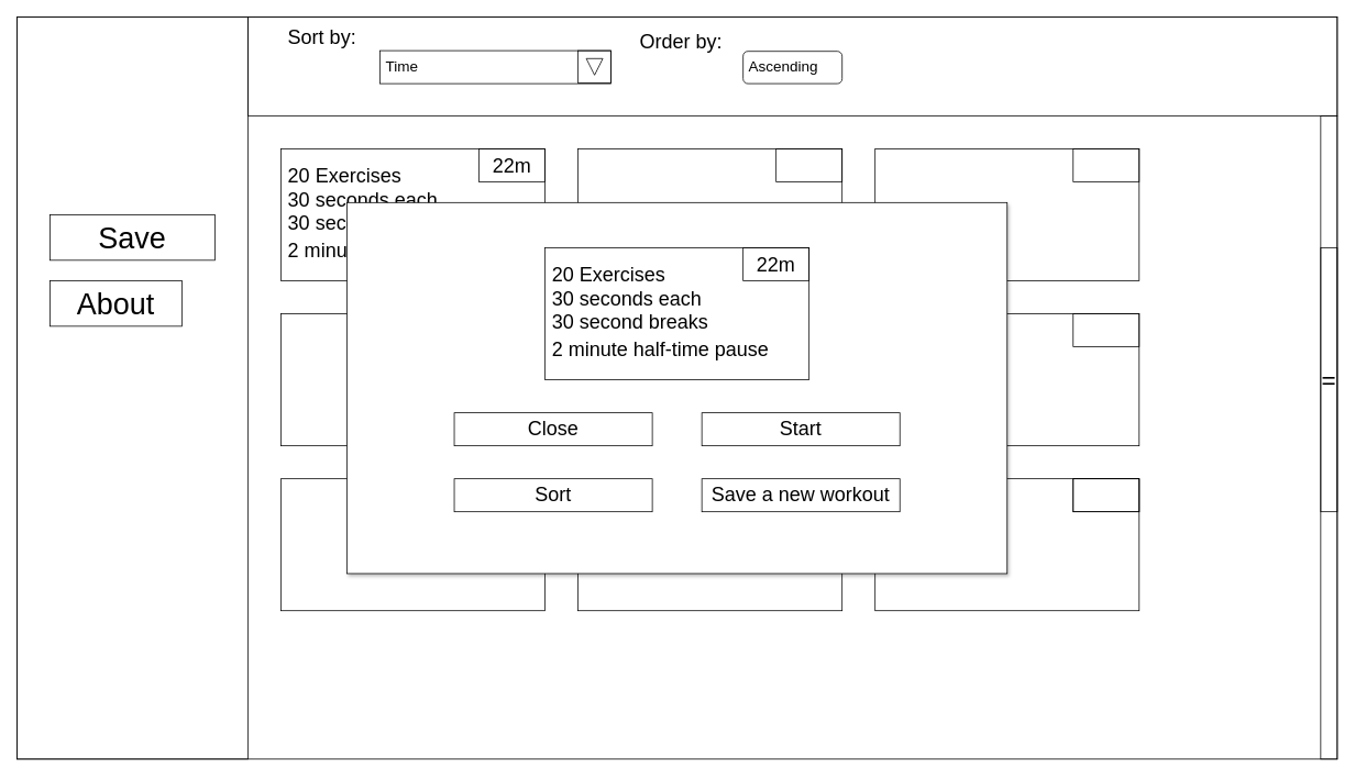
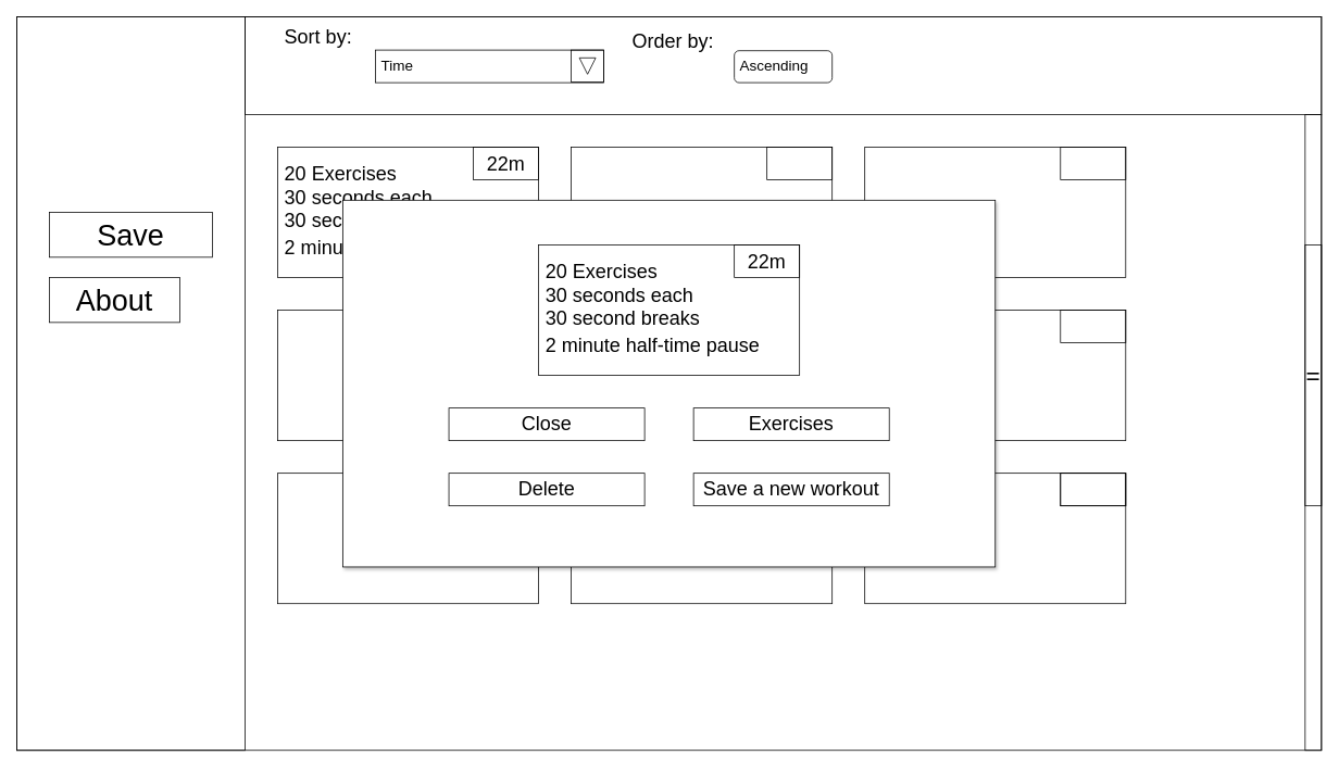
  <mxCell id="0" />
  <mxCell id="1" parent="0" />
  <mxCell id="2" value="" style="rounded=0;whiteSpace=wrap;html=1;fillColor=none;" parent="1" vertex="1"><mxGeometry width="1600" height="900" as="geometry" x="20" y="20" /></mxCell>
  <mxCell id="3" value="" style="rounded=0;whiteSpace=wrap;html=1;fillColor=none;" parent="1" vertex="1"><mxGeometry width="280" height="900" as="geometry" x="20" y="20" /></mxCell>
  <mxCell id="4" value="" style="rounded=0;whiteSpace=wrap;html=1;fillColor=none;" parent="1" vertex="1"><mxGeometry x="300" width="1320" height="120" as="geometry" y="20" /></mxCell>
  <mxCell id="5" value="" style="rounded=0;whiteSpace=wrap;html=1;fillColor=none;" parent="1" vertex="1"><mxGeometry x="1600" y="140" width="20" height="780" as="geometry" /></mxCell>
  <mxCell id="6" value="&lt;font style=&quot;font-size: 30px&quot;&gt;=&lt;/font&gt;" style="rounded=0;whiteSpace=wrap;html=1;fillColor=none;" parent="1" vertex="1"><mxGeometry x="1600" y="300" width="20" height="320" as="geometry" /></mxCell>
  <mxCell id="7" value="&lt;blockquote style=&quot;margin: 0 0 0 40px ; border: none ; padding: 0px&quot;&gt;&lt;/blockquote&gt;&lt;span style=&quot;font-size: 24px&quot;&gt;&amp;nbsp;20 Exercises&lt;/span&gt;&lt;br&gt;&lt;blockquote style=&quot;margin: 0 0 0 40px ; border: none ; padding: 0px&quot;&gt;&lt;/blockquote&gt;&lt;span style=&quot;font-size: 24px&quot;&gt;&amp;nbsp;30 seconds each&lt;/span&gt;&lt;br&gt;&lt;blockquote style=&quot;margin: 0 0 0 40px ; border: none ; padding: 0px&quot;&gt;&lt;/blockquote&gt;&lt;span style=&quot;font-size: 24px&quot;&gt;&amp;nbsp;30 second breaks&lt;/span&gt;&lt;br&gt;&lt;font style=&quot;font-size: 24px ; line-height: 150%&quot;&gt;&amp;nbsp;2 minute half-time pause&lt;/font&gt;" style="rounded=0;whiteSpace=wrap;html=1;fillColor=none;align=left;" parent="1" vertex="1"><mxGeometry x="340" y="180" width="320" height="160" as="geometry" /></mxCell>
  <mxCell id="8" value="&lt;font style=&quot;line-height: 100% ; font-size: 24px&quot;&gt;22m&lt;/font&gt;" style="rounded=0;whiteSpace=wrap;html=1;fillColor=none;" parent="1" vertex="1"><mxGeometry x="580" y="180" width="80" height="40" as="geometry" /></mxCell>
  <mxCell id="9" value="" style="group" parent="1" vertex="1" connectable="0"><mxGeometry x="700" y="180" width="320" height="160" as="geometry" /></mxCell>
  <mxCell id="10" value="&lt;blockquote style=&quot;margin: 0 0 0 40px ; border: none ; padding: 0px&quot;&gt;&lt;/blockquote&gt;" style="rounded=0;whiteSpace=wrap;html=1;fillColor=none;align=left;" parent="9" vertex="1"><mxGeometry width="320" height="160" as="geometry" /></mxCell>
  <mxCell id="11" value="" style="rounded=0;whiteSpace=wrap;html=1;fillColor=none;" parent="9" vertex="1"><mxGeometry x="240" width="80" height="40" as="geometry" /></mxCell>
  <mxCell id="12" value="" style="group" parent="1" vertex="1" connectable="0"><mxGeometry x="1060" y="180" width="320" height="160" as="geometry" /></mxCell>
  <mxCell id="13" value="&lt;blockquote style=&quot;margin: 0 0 0 40px ; border: none ; padding: 0px&quot;&gt;&lt;/blockquote&gt;" style="rounded=0;whiteSpace=wrap;html=1;fillColor=none;align=left;" parent="12" vertex="1"><mxGeometry width="320" height="160" as="geometry" /></mxCell>
  <mxCell id="14" value="" style="rounded=0;whiteSpace=wrap;html=1;fillColor=none;" parent="12" vertex="1"><mxGeometry x="240" width="80" height="40" as="geometry" /></mxCell>
  <mxCell id="15" value="" style="group;fontStyle=1" parent="1" vertex="1" connectable="0"><mxGeometry x="340" y="380" width="320" height="160" as="geometry" /></mxCell>
  <mxCell id="16" value="&lt;blockquote style=&quot;margin: 0 0 0 40px ; border: none ; padding: 0px&quot;&gt;&lt;/blockquote&gt;" style="rounded=0;whiteSpace=wrap;html=1;fillColor=none;align=left;" parent="15" vertex="1"><mxGeometry width="320" height="160" as="geometry" /></mxCell>
  <mxCell id="17" value="" style="rounded=0;whiteSpace=wrap;html=1;fillColor=none;" parent="15" vertex="1"><mxGeometry x="240" width="80" height="40" as="geometry" /></mxCell>
  <mxCell id="18" value="" style="group;fontStyle=1" parent="1" vertex="1" connectable="0"><mxGeometry x="700" y="380" width="320" height="160" as="geometry" /></mxCell>
  <mxCell id="19" value="&lt;blockquote style=&quot;margin: 0 0 0 40px ; border: none ; padding: 0px&quot;&gt;&lt;/blockquote&gt;" style="rounded=0;whiteSpace=wrap;html=1;fillColor=none;align=left;" parent="18" vertex="1"><mxGeometry width="320" height="160" as="geometry" /></mxCell>
  <mxCell id="20" value="" style="rounded=0;whiteSpace=wrap;html=1;fillColor=none;" parent="18" vertex="1"><mxGeometry x="240" width="80" height="40" as="geometry" /></mxCell>
  <mxCell id="21" value="" style="group;fontStyle=1" parent="1" vertex="1" connectable="0"><mxGeometry x="1060" y="380" width="320" height="160" as="geometry" /></mxCell>
  <mxCell id="22" value="&lt;blockquote style=&quot;margin: 0 0 0 40px ; border: none ; padding: 0px&quot;&gt;&lt;/blockquote&gt;" style="rounded=0;whiteSpace=wrap;html=1;fillColor=none;align=left;" parent="21" vertex="1"><mxGeometry width="320" height="160" as="geometry" /></mxCell>
  <mxCell id="23" value="" style="rounded=0;whiteSpace=wrap;html=1;fillColor=none;" parent="21" vertex="1"><mxGeometry x="240" width="80" height="40" as="geometry" /></mxCell>
  <mxCell id="24" value="" style="group;fontStyle=1" parent="1" vertex="1" connectable="0"><mxGeometry x="340" y="580" width="320" height="160" as="geometry" /></mxCell>
  <mxCell id="25" value="&lt;blockquote style=&quot;margin: 0 0 0 40px ; border: none ; padding: 0px&quot;&gt;&lt;/blockquote&gt;" style="rounded=0;whiteSpace=wrap;html=1;fillColor=none;align=left;" parent="24" vertex="1"><mxGeometry width="320" height="160" as="geometry" /></mxCell>
  <mxCell id="26" value="" style="rounded=0;whiteSpace=wrap;html=1;fillColor=none;" parent="24" vertex="1"><mxGeometry x="240" width="80" height="40" as="geometry" /></mxCell>
  <mxCell id="27" value="" style="group;fontStyle=1" parent="1" vertex="1" connectable="0"><mxGeometry x="700" y="580" width="320" height="160" as="geometry" /></mxCell>
  <mxCell id="28" value="&lt;blockquote style=&quot;margin: 0 0 0 40px ; border: none ; padding: 0px&quot;&gt;&lt;/blockquote&gt;" style="rounded=0;whiteSpace=wrap;html=1;fillColor=none;align=left;" parent="27" vertex="1"><mxGeometry width="320" height="160" as="geometry" /></mxCell>
  <mxCell id="29" value="" style="rounded=0;whiteSpace=wrap;html=1;fillColor=none;" parent="27" vertex="1"><mxGeometry x="240" width="80" height="40" as="geometry" /></mxCell>
  <mxCell id="30" value="&lt;font style=&quot;font-size: 18px&quot;&gt;&amp;nbsp;Ascending&lt;/font&gt;" style="whiteSpace=wrap;html=1;fillColor=none;align=left;rounded=1;" parent="1" vertex="1"><mxGeometry x="900" y="61.58" width="120" height="39.21" as="geometry" /></mxCell>
  <mxCell id="31" value="&lt;font style=&quot;font-size: 24px&quot;&gt;Sort by:&lt;/font&gt;" style="text;html=1;strokeColor=none;fillColor=none;align=center;verticalAlign=middle;whiteSpace=wrap;rounded=0;" parent="1" vertex="1"><mxGeometry x="330" y="25.79" width="120" height="39.21" as="geometry" /></mxCell>
  <mxCell id="32" value="" style="group" parent="1" vertex="1" connectable="0"><mxGeometry x="460" y="60.79" width="280" height="40.0" as="geometry" /></mxCell>
  <mxCell id="33" value="&lt;font style=&quot;font-size: 18px&quot;&gt;&amp;nbsp;Time&lt;/font&gt;" style="rounded=0;whiteSpace=wrap;html=1;fillColor=none;align=left;" parent="32" vertex="1"><mxGeometry width="280" height="40" as="geometry" /></mxCell>
  <mxCell id="34" value="" style="rounded=0;whiteSpace=wrap;html=1;fillColor=none;" parent="32" vertex="1"><mxGeometry x="240" width="40" height="39.21" as="geometry" /></mxCell>
  <mxCell id="35" value="" style="triangle;whiteSpace=wrap;html=1;fillColor=none;rotation=90;" parent="32" vertex="1"><mxGeometry x="250" y="9.61" width="20" height="20" as="geometry" /></mxCell>
  <mxCell id="36" value="&lt;font style=&quot;font-size: 24px&quot;&gt;Order by:&lt;/font&gt;" style="text;html=1;strokeColor=none;fillColor=none;align=center;verticalAlign=middle;whiteSpace=wrap;rounded=0;" parent="1" vertex="1"><mxGeometry x="765" y="31.58" width="120" height="38.42" as="geometry" /></mxCell>
  <mxCell id="37" value="" style="group;fontStyle=1" parent="1" vertex="1" connectable="0"><mxGeometry x="1060" y="580" width="320" height="160" as="geometry" /></mxCell>
  <mxCell id="38" value="&lt;blockquote style=&quot;margin: 0 0 0 40px ; border: none ; padding: 0px&quot;&gt;&lt;/blockquote&gt;" style="rounded=0;whiteSpace=wrap;html=1;fillColor=none;align=left;" parent="37" vertex="1"><mxGeometry width="320" height="160" as="geometry" /></mxCell>
  <mxCell id="39" value="" style="rounded=0;whiteSpace=wrap;html=1;fillColor=none;" parent="37" vertex="1"><mxGeometry x="240" width="80" height="40" as="geometry" /></mxCell>
  <mxCell id="40" value="" style="group;fontStyle=1" parent="1" vertex="1" connectable="0"><mxGeometry x="1060" y="580" width="320" height="160" as="geometry" /></mxCell>
  <mxCell id="41" value="" style="rounded=0;whiteSpace=wrap;html=1;fillColor=none;" parent="40" vertex="1"><mxGeometry x="240" width="80" height="40" as="geometry" /></mxCell>
  <mxCell id="42" value="" style="rounded=0;whiteSpace=wrap;html=1;shadow=1;" parent="40" vertex="1"><mxGeometry x="-640" y="-335" width="800" height="450" as="geometry" /></mxCell>
  <mxCell id="43" value="&lt;blockquote style=&quot;margin: 0 0 0 40px ; border: none ; padding: 0px&quot;&gt;&lt;/blockquote&gt;&lt;span style=&quot;font-size: 24px&quot;&gt;&amp;nbsp;20 Exercises&lt;/span&gt;&lt;br&gt;&lt;blockquote style=&quot;margin: 0 0 0 40px ; border: none ; padding: 0px&quot;&gt;&lt;/blockquote&gt;&lt;span style=&quot;font-size: 24px&quot;&gt;&amp;nbsp;30 seconds each&lt;/span&gt;&lt;br&gt;&lt;blockquote style=&quot;margin: 0 0 0 40px ; border: none ; padding: 0px&quot;&gt;&lt;/blockquote&gt;&lt;span style=&quot;font-size: 24px&quot;&gt;&amp;nbsp;30 second breaks&lt;/span&gt;&lt;br&gt;&lt;font style=&quot;font-size: 24px ; line-height: 150%&quot;&gt;&amp;nbsp;2 minute half-time pause&lt;/font&gt;" style="rounded=0;whiteSpace=wrap;html=1;fillColor=none;align=left;" parent="40" vertex="1"><mxGeometry x="-400" y="-280" width="320" height="160" as="geometry" /></mxCell>
  <mxCell id="44" value="&lt;font style=&quot;line-height: 100% ; font-size: 24px&quot;&gt;22m&lt;/font&gt;" style="rounded=0;whiteSpace=wrap;html=1;fillColor=none;" parent="40" vertex="1"><mxGeometry x="-160" y="-280" width="80" height="40" as="geometry" /></mxCell>
- <mxCell id="45" value="&lt;font style=&quot;font-size: 24px&quot;&gt;Sort&lt;/font&gt;" style="rounded=0;whiteSpace=wrap;html=1;shadow=0;fillColor=none;gradientColor=none;" parent="40" vertex="1"><mxGeometry x="-510" width="240" height="40" as="geometry" /></mxCell>
- <mxCell id="46" value="&lt;font style=&quot;font-size: 24px&quot;&gt;Start&lt;/font&gt;" style="rounded=0;whiteSpace=wrap;html=1;shadow=0;fillColor=none;gradientColor=none;" parent="40" vertex="1"><mxGeometry x="-210" y="-80" width="240" height="40" as="geometry" /></mxCell>
+ <mxCell id="45" value="&lt;font style=&quot;font-size: 24px&quot;&gt;Delete&lt;/font&gt;" style="rounded=0;whiteSpace=wrap;html=1;shadow=0;fillColor=none;gradientColor=none;" parent="40" vertex="1"><mxGeometry x="-510" width="240" height="40" as="geometry" /></mxCell>
+ <mxCell id="46" value="&lt;font style=&quot;font-size: 24px&quot;&gt;Exercises&lt;/font&gt;" style="rounded=0;whiteSpace=wrap;html=1;shadow=0;fillColor=none;gradientColor=none;" parent="40" vertex="1"><mxGeometry x="-210" y="-80" width="240" height="40" as="geometry" /></mxCell>
  <mxCell id="47" value="&lt;font style=&quot;font-size: 24px&quot;&gt;Save a new workout&lt;/font&gt;" style="rounded=0;whiteSpace=wrap;html=1;shadow=0;fillColor=none;gradientColor=none;" parent="40" vertex="1"><mxGeometry x="-210" width="240" height="40" as="geometry" /></mxCell>
  <mxCell id="48" value="&lt;font style=&quot;font-size: 24px&quot;&gt;Close&lt;/font&gt;" style="rounded=0;whiteSpace=wrap;html=1;shadow=0;fillColor=none;gradientColor=none;" parent="1" vertex="1"><mxGeometry x="550" y="500" width="240" height="40" as="geometry" /></mxCell>
  <mxCell id="49" value="&lt;font style=&quot;font-size: 36px&quot;&gt;About&lt;/font&gt;" style="rounded=0;whiteSpace=wrap;html=1;fillColor=none;" parent="1" vertex="1"><mxGeometry x="60" y="340" width="160" height="55" as="geometry" /></mxCell>
  <mxCell id="50" value="&lt;span style=&quot;font-size: 36px&quot;&gt;Save&lt;/span&gt;" style="rounded=0;whiteSpace=wrap;html=1;fillColor=none;" vertex="1" parent="1"><mxGeometry x="60" y="260" width="200" height="55" as="geometry" /></mxCell>
